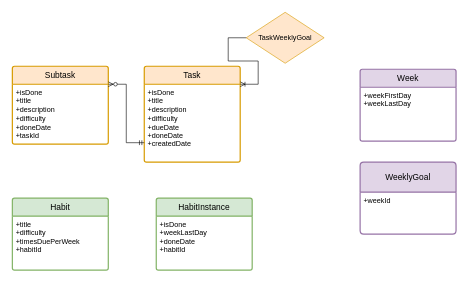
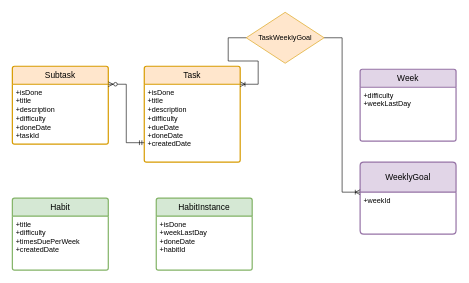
  <mxCell id="0" />
  <mxCell id="1" parent="0" />
  <mxCell id="2" value="Task" style="swimlane;childLayout=stackLayout;horizontal=1;startSize=30;horizontalStack=0;rounded=1;fontSize=14;fontStyle=0;strokeWidth=2;resizeParent=0;resizeLast=1;shadow=0;dashed=0;align=center;arcSize=4;whiteSpace=wrap;html=1;fillColor=#ffe6cc;strokeColor=#d79b00;" parent="1" vertex="1"><mxGeometry x="240" y="110" width="160" height="160" as="geometry"><mxRectangle x="40" y="80" width="70" height="30" as="alternateBounds" /></mxGeometry></mxCell>
  <mxCell id="3" value="+isDone&lt;br&gt;+title&lt;br&gt;+description&lt;div&gt;+difficulty&lt;br&gt;+dueDate&lt;/div&gt;&lt;div&gt;+doneDate&lt;br&gt;+createdDate&lt;/div&gt;&lt;div&gt;&lt;br&gt;&lt;/div&gt;" style="align=left;strokeColor=none;fillColor=none;spacingLeft=4;fontSize=12;verticalAlign=top;resizable=0;rotatable=0;part=1;html=1;" parent="2" vertex="1"><mxGeometry y="30" width="160" height="130" as="geometry" /></mxCell>
  <mxCell id="4" value="Subtask" style="swimlane;childLayout=stackLayout;horizontal=1;startSize=30;horizontalStack=0;rounded=1;fontSize=14;fontStyle=0;strokeWidth=2;resizeParent=0;resizeLast=1;shadow=0;dashed=0;align=center;arcSize=4;whiteSpace=wrap;html=1;fillColor=#ffe6cc;strokeColor=#d79b00;" parent="1" vertex="1"><mxGeometry x="20" y="110" width="160" height="130" as="geometry" /></mxCell>
  <mxCell id="5" value="+isDone&lt;div&gt;&lt;div&gt;+title&lt;br&gt;&lt;div&gt;+description&lt;/div&gt;&lt;/div&gt;&lt;/div&gt;&lt;div&gt;+difficulty&lt;/div&gt;&lt;div&gt;+doneDate&lt;/div&gt;&lt;div&gt;+taskId&lt;/div&gt;" style="align=left;strokeColor=none;fillColor=none;spacingLeft=4;fontSize=12;verticalAlign=top;resizable=0;rotatable=0;part=1;html=1;" parent="4" vertex="1"><mxGeometry y="30" width="160" height="100" as="geometry" /></mxCell>
  <mxCell id="6" value="" style="edgeStyle=entityRelationEdgeStyle;fontSize=12;html=1;endArrow=ERzeroToMany;startArrow=ERmandOne;rounded=0;exitX=0;exitY=0.75;exitDx=0;exitDy=0;entryX=1;entryY=0;entryDx=0;entryDy=0;" parent="1" source="3" target="5" edge="1"><mxGeometry width="100" height="100" relative="1" as="geometry"><mxPoint x="275" y="385" as="sourcePoint" /><mxPoint x="-75" y="290" as="targetPoint" /></mxGeometry></mxCell>
  <mxCell id="7" value="Habit" style="swimlane;childLayout=stackLayout;horizontal=1;startSize=30;horizontalStack=0;rounded=1;fontSize=14;fontStyle=0;strokeWidth=2;resizeParent=0;resizeLast=1;shadow=0;dashed=0;align=center;arcSize=4;whiteSpace=wrap;html=1;fillColor=#d5e8d4;strokeColor=#82b366;" parent="1" vertex="1"><mxGeometry x="20" y="330" width="160" height="120" as="geometry" /></mxCell>
- <mxCell id="8" value="+title&lt;br&gt;+difficulty&lt;br&gt;+timesDuePerWeek&lt;div&gt;+habitId&lt;/div&gt;" style="align=left;strokeColor=none;fillColor=none;spacingLeft=4;fontSize=12;verticalAlign=top;resizable=0;rotatable=0;part=1;html=1;" parent="7" vertex="1"><mxGeometry y="30" width="160" height="90" as="geometry" /></mxCell>
+ <mxCell id="8" value="+title&lt;br&gt;+difficulty&lt;br&gt;+timesDuePerWeek&lt;div&gt;+createdDate&lt;/div&gt;" style="align=left;strokeColor=none;fillColor=none;spacingLeft=4;fontSize=12;verticalAlign=top;resizable=0;rotatable=0;part=1;html=1;" parent="7" vertex="1"><mxGeometry y="30" width="160" height="90" as="geometry" /></mxCell>
  <mxCell id="9" value="HabitInstance" style="swimlane;childLayout=stackLayout;horizontal=1;startSize=30;horizontalStack=0;rounded=1;fontSize=14;fontStyle=0;strokeWidth=2;resizeParent=0;resizeLast=1;shadow=0;dashed=0;align=center;arcSize=4;whiteSpace=wrap;html=1;fillColor=#d5e8d4;strokeColor=#82b366;" parent="1" vertex="1"><mxGeometry x="260" y="330" width="160" height="120" as="geometry" /></mxCell>
  <mxCell id="10" value="+isDone&lt;div&gt;+weekLastDay&lt;/div&gt;&lt;div&gt;+doneDate&lt;/div&gt;&lt;div&gt;+habitId&lt;/div&gt;" style="align=left;strokeColor=none;fillColor=none;spacingLeft=4;fontSize=12;verticalAlign=top;resizable=0;rotatable=0;part=1;html=1;" parent="9" vertex="1"><mxGeometry y="30" width="160" height="90" as="geometry" /></mxCell>
  <mxCell id="11" value="Week" style="swimlane;childLayout=stackLayout;horizontal=1;startSize=30;horizontalStack=0;rounded=1;fontSize=14;fontStyle=0;strokeWidth=2;resizeParent=0;resizeLast=1;shadow=0;dashed=0;align=center;arcSize=4;whiteSpace=wrap;html=1;fillColor=#e1d5e7;strokeColor=#9673a6;" parent="1" vertex="1"><mxGeometry x="600" y="115" width="160" height="120" as="geometry" /></mxCell>
- <mxCell id="12" value="+weekFirstDay&lt;br&gt;+weekLastDay" style="align=left;strokeColor=none;fillColor=none;spacingLeft=4;fontSize=12;verticalAlign=top;resizable=0;rotatable=0;part=1;html=1;" parent="11" vertex="1"><mxGeometry y="30" width="160" height="90" as="geometry" /></mxCell>
+ <mxCell id="12" value="+difficulty&lt;br&gt;+weekLastDay" style="align=left;strokeColor=none;fillColor=none;spacingLeft=4;fontSize=12;verticalAlign=top;resizable=0;rotatable=0;part=1;html=1;" parent="11" vertex="1"><mxGeometry y="30" width="160" height="90" as="geometry" /></mxCell>
  <mxCell id="13" value="WeeklyGoal" style="swimlane;childLayout=stackLayout;horizontal=1;startSize=50;horizontalStack=0;rounded=1;fontSize=14;fontStyle=0;strokeWidth=2;resizeParent=0;resizeLast=1;shadow=0;dashed=0;align=center;arcSize=4;whiteSpace=wrap;html=1;fillColor=#e1d5e7;strokeColor=#9673a6;" parent="1" vertex="1"><mxGeometry x="600" y="270" width="160" height="120" as="geometry" /></mxCell>
  <mxCell id="14" value="+weekId" style="align=left;strokeColor=none;fillColor=none;spacingLeft=4;fontSize=12;verticalAlign=top;resizable=0;rotatable=0;part=1;html=1;" parent="13" vertex="1"><mxGeometry y="50" width="160" height="70" as="geometry" /></mxCell>
  <mxCell id="15" value="TaskWeeklyGoal" style="shape=rhombus;perimeter=rhombusPerimeter;whiteSpace=wrap;html=1;align=center;fillColor=#ffe6cc;strokeColor=#d79b00;" parent="1" vertex="1"><mxGeometry x="410" y="20" width="130" height="85" as="geometry" /></mxCell>
  <mxCell id="16" value="" style="edgeStyle=entityRelationEdgeStyle;fontSize=12;html=1;endArrow=ERoneToMany;rounded=0;exitX=0;exitY=0.5;exitDx=0;exitDy=0;entryX=1;entryY=0;entryDx=0;entryDy=0;" parent="1" source="15" target="3" edge="1"><mxGeometry width="100" height="100" relative="1" as="geometry"><mxPoint x="500" y="340" as="sourcePoint" /><mxPoint x="550" y="110" as="targetPoint" /><Array as="points"><mxPoint x="590" y="220" /><mxPoint x="600" y="170" /></Array></mxGeometry></mxCell>
+ <mxCell id="17" value="" style="edgeStyle=entityRelationEdgeStyle;fontSize=12;html=1;endArrow=ERoneToMany;rounded=0;exitX=1;exitY=0.5;exitDx=0;exitDy=0;entryX=0;entryY=0;entryDx=0;entryDy=0;" parent="1" source="15" target="14" edge="1"><mxGeometry width="100" height="100" relative="1" as="geometry"><mxPoint x="560" y="560" as="sourcePoint" /><mxPoint x="610" y="480" as="targetPoint" /></mxGeometry></mxCell>
